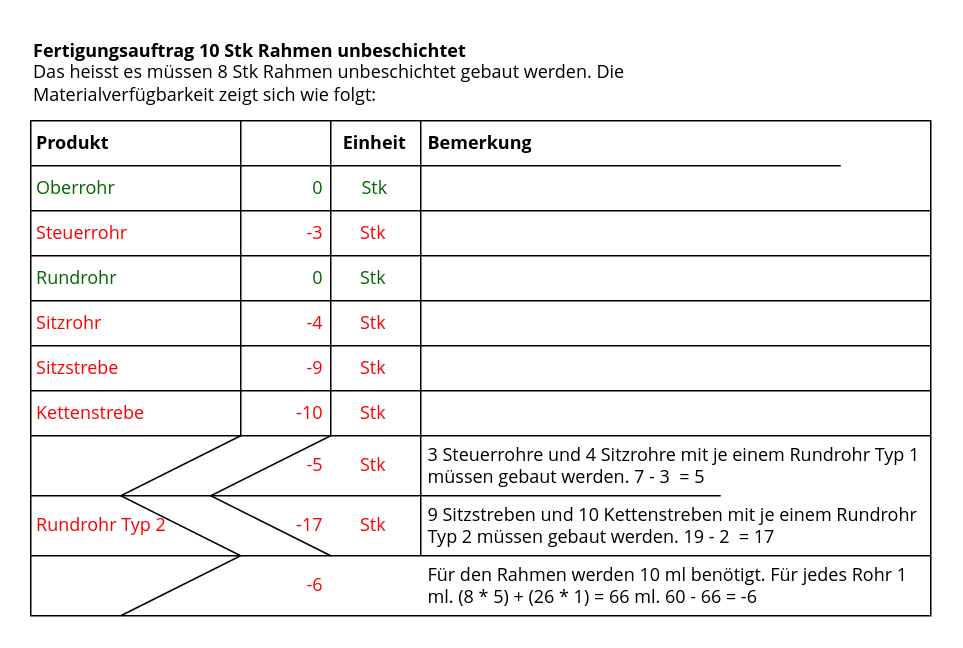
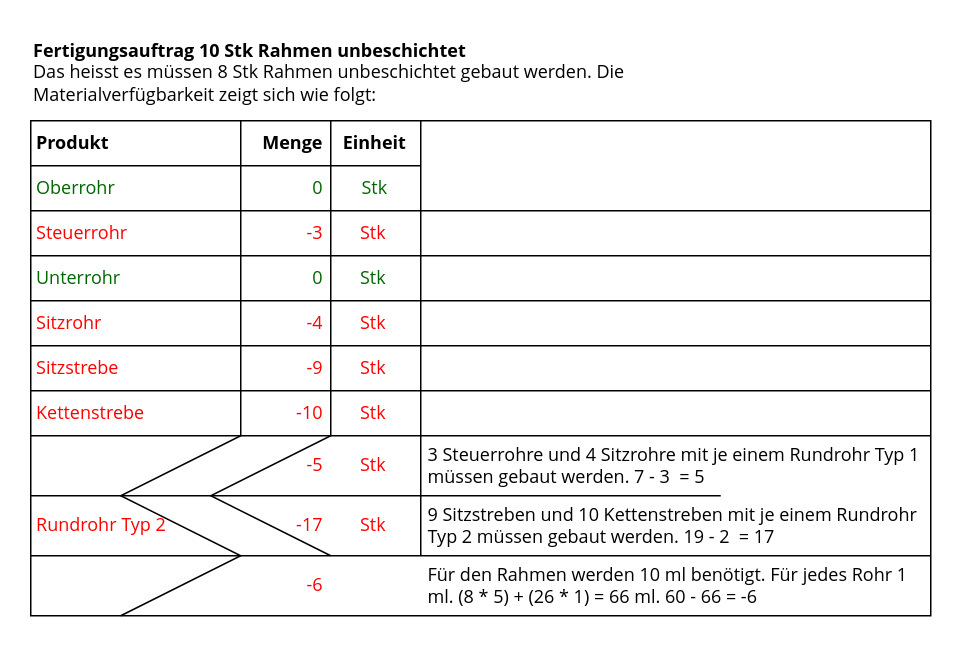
  <mxCell id="0" />
  <mxCell id="1" parent="0" />
  <mxCell id="2" value="&lt;b&gt;Fertigungsauftrag 10 Stk Rahmen unbeschichtet&lt;br&gt;&lt;/b&gt;Das heisst es müssen 8 Stk Rahmen unbeschichtet gebaut werden. Die Materialverfügbarkeit zeigt sich wie folgt:" style="text;html=1;strokeColor=none;fillColor=none;align=left;verticalAlign=top;whiteSpace=wrap;rounded=0;fontFamily=Open Sans;" vertex="1" parent="1"><mxGeometry x="20" y="20" width="400" height="60" as="geometry" /></mxCell>
  <mxCell id="3" value="" style="shape=table;html=1;whiteSpace=wrap;startSize=0;container=1;collapsible=0;childLayout=tableLayout;fontFamily=Open Sans;fontSize=12;align=left;spacingLeft=2;" vertex="1" parent="1"><mxGeometry x="20" y="80" width="600" height="330" as="geometry" /></mxCell>
  <mxCell id="4" value="" style="shape=partialRectangle;html=1;whiteSpace=wrap;collapsible=0;dropTarget=0;pointerEvents=0;fillColor=none;top=0;left=0;bottom=0;right=0;points=[[0,0.5],[1,0.5]];portConstraint=eastwest;fontFamily=Open Sans;spacingLeft=2;align=left;" vertex="1" parent="3"><mxGeometry width="600" height="30" as="geometry" /></mxCell>
  <mxCell id="5" value="&lt;b&gt;Produkt&lt;/b&gt;" style="shape=partialRectangle;html=1;whiteSpace=wrap;connectable=0;fillColor=none;top=0;left=0;bottom=0;right=0;overflow=hidden;align=left;fontFamily=Open Sans;spacingLeft=2;" vertex="1" parent="4"><mxGeometry width="140" height="30" as="geometry" /></mxCell>
+ <mxCell id="6" value="&lt;b&gt;Menge&lt;/b&gt;" style="shape=partialRectangle;html=1;whiteSpace=wrap;connectable=0;fillColor=none;top=0;left=0;bottom=0;right=0;overflow=hidden;fontFamily=Open Sans;spacingLeft=2;align=right;spacingRight=3;" vertex="1" parent="4"><mxGeometry x="140" width="60" height="30" as="geometry" /></mxCell>
  <mxCell id="7" value="Einheit" style="shape=partialRectangle;html=1;whiteSpace=wrap;connectable=0;fillColor=none;top=0;left=0;bottom=0;right=0;overflow=hidden;fontFamily=Open Sans;spacingLeft=2;align=center;spacingRight=3;fontStyle=1" vertex="1" parent="4"><mxGeometry x="200" width="60" height="30" as="geometry" /></mxCell>
- <mxCell id="8" value="Bemerkung" style="shape=partialRectangle;html=1;whiteSpace=wrap;connectable=0;fillColor=none;top=0;left=0;bottom=0;right=0;overflow=hidden;fontFamily=Open Sans;spacingLeft=3;align=left;fontStyle=1" vertex="1" parent="4"><mxGeometry x="260" width="340" height="30" as="geometry" /></mxCell>
  <mxCell id="9" value="" style="shape=partialRectangle;html=1;whiteSpace=wrap;collapsible=0;dropTarget=0;pointerEvents=0;fillColor=none;top=0;left=0;bottom=0;right=0;points=[[0,0.5],[1,0.5]];portConstraint=eastwest;fontFamily=Open Sans;spacingLeft=2;align=left;fontColor=#97D077;" vertex="1" parent="3"><mxGeometry y="30" width="600" height="30" as="geometry" /></mxCell>
  <mxCell id="10" value="&lt;font color=&quot;#006600&quot;&gt;Oberrohr&lt;/font&gt;" style="shape=partialRectangle;html=1;whiteSpace=wrap;connectable=0;fillColor=none;top=0;left=0;bottom=0;right=0;overflow=hidden;fontFamily=Open Sans;spacingLeft=2;align=left;" vertex="1" parent="9"><mxGeometry width="140" height="30" as="geometry" /></mxCell>
  <mxCell id="11" value="&lt;font color=&quot;#006600&quot;&gt;0&lt;/font&gt;" style="shape=partialRectangle;html=1;whiteSpace=wrap;connectable=0;fillColor=none;top=0;left=0;bottom=0;right=0;overflow=hidden;fontFamily=Open Sans;spacingLeft=2;align=right;spacingRight=3;" vertex="1" parent="9"><mxGeometry x="140" width="60" height="30" as="geometry" /></mxCell>
  <mxCell id="12" value="&lt;span&gt;&lt;font color=&quot;#006600&quot;&gt;Stk&lt;/font&gt;&lt;/span&gt;" style="shape=partialRectangle;html=1;whiteSpace=wrap;connectable=0;fillColor=none;top=0;left=0;bottom=0;right=0;overflow=hidden;fontFamily=Open Sans;spacingLeft=2;align=center;spacingRight=3;" vertex="1" parent="9"><mxGeometry x="200" width="60" height="30" as="geometry" /></mxCell>
  <mxCell id="13" value="" style="shape=partialRectangle;html=1;whiteSpace=wrap;connectable=0;fillColor=none;top=0;left=0;bottom=0;right=0;overflow=hidden;fontFamily=Open Sans;spacingLeft=3;align=left;" vertex="1" parent="9"><mxGeometry x="260" width="340" height="30" as="geometry" /></mxCell>
  <mxCell id="14" value="" style="shape=partialRectangle;html=1;whiteSpace=wrap;collapsible=0;dropTarget=0;pointerEvents=0;fillColor=none;top=0;left=0;bottom=0;right=0;points=[[0,0.5],[1,0.5]];portConstraint=eastwest;fontFamily=Open Sans;fontSize=12;align=left;fontColor=#FF0000;" vertex="1" parent="3"><mxGeometry y="60" width="600" height="30" as="geometry" /></mxCell>
  <mxCell id="15" value="Steuerrohr" style="shape=partialRectangle;html=1;whiteSpace=wrap;connectable=0;fillColor=none;top=0;left=0;bottom=0;right=0;overflow=hidden;align=left;fontFamily=Open Sans;spacingLeft=2;fontColor=#FF0000;" vertex="1" parent="14"><mxGeometry width="140" height="30" as="geometry" /></mxCell>
  <mxCell id="16" value="-3" style="shape=partialRectangle;html=1;whiteSpace=wrap;connectable=0;fillColor=none;top=0;left=0;bottom=0;right=0;overflow=hidden;align=right;fontFamily=Open Sans;spacingRight=3;fontColor=#FF0000;" vertex="1" parent="14"><mxGeometry x="140" width="60" height="30" as="geometry" /></mxCell>
  <mxCell id="17" value="&lt;span style=&quot;&quot;&gt;Stk&lt;/span&gt;" style="shape=partialRectangle;html=1;whiteSpace=wrap;connectable=0;fillColor=none;top=0;left=0;bottom=0;right=0;overflow=hidden;align=center;fontFamily=Open Sans;spacingRight=3;fontColor=#FF0000;" vertex="1" parent="14"><mxGeometry x="200" width="60" height="30" as="geometry" /></mxCell>
  <mxCell id="18" value="" style="shape=partialRectangle;html=1;whiteSpace=wrap;connectable=0;fillColor=none;top=0;left=0;bottom=0;right=0;overflow=hidden;align=left;fontFamily=Open Sans;spacingLeft=3;fontColor=#FF0000;" vertex="1" parent="14"><mxGeometry x="260" width="340" height="30" as="geometry" /></mxCell>
  <mxCell id="19" value="" style="shape=partialRectangle;html=1;whiteSpace=wrap;collapsible=0;dropTarget=0;pointerEvents=0;fillColor=none;top=0;left=0;bottom=0;right=0;points=[[0,0.5],[1,0.5]];portConstraint=eastwest;fontFamily=Open Sans;fontSize=12;align=left;fontColor=#006600;" vertex="1" parent="3"><mxGeometry y="90" width="600" height="30" as="geometry" /></mxCell>
- <mxCell id="20" value="&lt;meta charset=&quot;utf-8&quot;&gt;Rundrohr" style="shape=partialRectangle;html=1;whiteSpace=wrap;connectable=0;fillColor=none;top=0;left=0;bottom=0;right=0;overflow=hidden;align=left;fontFamily=Open Sans;spacingLeft=2;fontColor=#006600;" vertex="1" parent="19"><mxGeometry width="140" height="30" as="geometry" /></mxCell>
+ <mxCell id="20" value="&lt;meta charset=&quot;utf-8&quot;&gt;Unterrohr" style="shape=partialRectangle;html=1;whiteSpace=wrap;connectable=0;fillColor=none;top=0;left=0;bottom=0;right=0;overflow=hidden;align=left;fontFamily=Open Sans;spacingLeft=2;fontColor=#006600;" vertex="1" parent="19"><mxGeometry width="140" height="30" as="geometry" /></mxCell>
  <mxCell id="21" value="0" style="shape=partialRectangle;html=1;whiteSpace=wrap;connectable=0;fillColor=none;top=0;left=0;bottom=0;right=0;overflow=hidden;align=right;fontFamily=Open Sans;spacingRight=3;fontColor=#006600;" vertex="1" parent="19"><mxGeometry x="140" width="60" height="30" as="geometry" /></mxCell>
  <mxCell id="22" value="&lt;span style=&quot;&quot;&gt;Stk&lt;/span&gt;" style="shape=partialRectangle;html=1;whiteSpace=wrap;connectable=0;fillColor=none;top=0;left=0;bottom=0;right=0;overflow=hidden;align=center;fontFamily=Open Sans;spacingRight=3;fontColor=#006600;" vertex="1" parent="19"><mxGeometry x="200" width="60" height="30" as="geometry" /></mxCell>
  <mxCell id="23" value="" style="shape=partialRectangle;html=1;whiteSpace=wrap;connectable=0;fillColor=none;top=0;left=0;bottom=0;right=0;overflow=hidden;align=left;fontFamily=Open Sans;spacingLeft=3;fontColor=#006600;" vertex="1" parent="19"><mxGeometry x="260" width="340" height="30" as="geometry" /></mxCell>
  <mxCell id="24" value="" style="shape=partialRectangle;html=1;whiteSpace=wrap;collapsible=0;dropTarget=0;pointerEvents=0;fillColor=none;top=0;left=0;bottom=0;right=0;points=[[0,0.5],[1,0.5]];portConstraint=eastwest;strokeColor=#000000;fontFamily=Open Sans;fontSize=12;align=left;" vertex="1" parent="3"><mxGeometry y="120" width="600" height="30" as="geometry" /></mxCell>
  <mxCell id="25" value="Sitzrohr" style="shape=partialRectangle;html=1;whiteSpace=wrap;connectable=0;fillColor=none;top=0;left=0;bottom=0;right=0;overflow=hidden;fontFamily=Open Sans;align=left;spacingLeft=2;fontColor=#FF0000;" vertex="1" parent="24"><mxGeometry width="140" height="30" as="geometry" /></mxCell>
  <mxCell id="26" value="-4" style="shape=partialRectangle;html=1;whiteSpace=wrap;connectable=0;fillColor=none;top=0;left=0;bottom=0;right=0;overflow=hidden;fontFamily=Open Sans;align=right;spacingRight=3;fontColor=#FF0000;" vertex="1" parent="24"><mxGeometry x="140" width="60" height="30" as="geometry" /></mxCell>
  <mxCell id="27" value="&lt;span style=&quot;&quot;&gt;Stk&lt;/span&gt;" style="shape=partialRectangle;html=1;whiteSpace=wrap;connectable=0;fillColor=none;top=0;left=0;bottom=0;right=0;overflow=hidden;fontFamily=Open Sans;align=center;spacingRight=3;fontColor=#FF0000;" vertex="1" parent="24"><mxGeometry x="200" width="60" height="30" as="geometry" /></mxCell>
  <mxCell id="28" value="" style="shape=partialRectangle;html=1;whiteSpace=wrap;connectable=0;fillColor=none;top=0;left=0;bottom=0;right=0;overflow=hidden;fontFamily=Open Sans;align=left;spacingLeft=3;" vertex="1" parent="24"><mxGeometry x="260" width="340" height="30" as="geometry" /></mxCell>
  <mxCell id="29" value="" style="shape=partialRectangle;html=1;whiteSpace=wrap;collapsible=0;dropTarget=0;pointerEvents=0;fillColor=none;top=0;left=0;bottom=0;right=0;points=[[0,0.5],[1,0.5]];portConstraint=eastwest;strokeColor=#000000;fontFamily=Open Sans;fontSize=12;align=left;" vertex="1" parent="3"><mxGeometry y="150" width="600" height="30" as="geometry" /></mxCell>
  <mxCell id="30" value="&lt;meta charset=&quot;utf-8&quot;&gt;Sitzstrebe" style="shape=partialRectangle;html=1;whiteSpace=wrap;connectable=0;fillColor=none;top=0;left=0;bottom=0;right=0;overflow=hidden;fontFamily=Open Sans;align=left;spacingLeft=2;fontColor=#FF0000;" vertex="1" parent="29"><mxGeometry width="140" height="30" as="geometry" /></mxCell>
  <mxCell id="31" value="-9" style="shape=partialRectangle;html=1;whiteSpace=wrap;connectable=0;fillColor=none;top=0;left=0;bottom=0;right=0;overflow=hidden;fontFamily=Open Sans;align=right;spacingRight=3;fontColor=#FF0000;" vertex="1" parent="29"><mxGeometry x="140" width="60" height="30" as="geometry" /></mxCell>
  <mxCell id="32" value="&lt;span style=&quot;&quot;&gt;Stk&lt;/span&gt;" style="shape=partialRectangle;html=1;whiteSpace=wrap;connectable=0;fillColor=none;top=0;left=0;bottom=0;right=0;overflow=hidden;fontFamily=Open Sans;align=center;spacingRight=3;fontColor=#FF0000;" vertex="1" parent="29"><mxGeometry x="200" width="60" height="30" as="geometry" /></mxCell>
  <mxCell id="33" value="" style="shape=partialRectangle;html=1;whiteSpace=wrap;connectable=0;fillColor=none;top=0;left=0;bottom=0;right=0;overflow=hidden;fontFamily=Open Sans;align=left;spacingLeft=3;" vertex="1" parent="29"><mxGeometry x="260" width="340" height="30" as="geometry" /></mxCell>
  <mxCell id="34" value="" style="shape=partialRectangle;html=1;whiteSpace=wrap;collapsible=0;dropTarget=0;pointerEvents=0;fillColor=none;top=0;left=0;bottom=0;right=0;points=[[0,0.5],[1,0.5]];portConstraint=eastwest;strokeColor=#000000;fontFamily=Open Sans;fontSize=12;align=left;" vertex="1" parent="3"><mxGeometry y="180" width="600" height="30" as="geometry" /></mxCell>
  <mxCell id="35" value="&lt;meta charset=&quot;utf-8&quot;&gt;Kettenstrebe" style="shape=partialRectangle;html=1;whiteSpace=wrap;connectable=0;fillColor=none;top=0;left=0;bottom=0;right=0;overflow=hidden;fontFamily=Open Sans;align=left;spacingLeft=2;fontColor=#FF0000;" vertex="1" parent="34"><mxGeometry width="140" height="30" as="geometry" /></mxCell>
  <mxCell id="36" value="-10" style="shape=partialRectangle;html=1;whiteSpace=wrap;connectable=0;fillColor=none;top=0;left=0;bottom=0;right=0;overflow=hidden;fontFamily=Open Sans;align=right;spacingRight=3;fontColor=#FF0000;" vertex="1" parent="34"><mxGeometry x="140" width="60" height="30" as="geometry" /></mxCell>
  <mxCell id="37" value="&lt;span style=&quot;&quot;&gt;Stk&lt;/span&gt;" style="shape=partialRectangle;html=1;whiteSpace=wrap;connectable=0;fillColor=none;top=0;left=0;bottom=0;right=0;overflow=hidden;fontFamily=Open Sans;align=center;spacingRight=3;fontColor=#FF0000;" vertex="1" parent="34"><mxGeometry x="200" width="60" height="30" as="geometry" /></mxCell>
  <mxCell id="38" value="" style="shape=partialRectangle;html=1;whiteSpace=wrap;connectable=0;fillColor=none;top=0;left=0;bottom=0;right=0;overflow=hidden;fontFamily=Open Sans;align=left;spacingLeft=3;" vertex="1" parent="34"><mxGeometry x="260" width="340" height="30" as="geometry" /></mxCell>
  <mxCell id="39" value="" style="shape=partialRectangle;html=1;whiteSpace=wrap;collapsible=0;dropTarget=0;pointerEvents=0;fillColor=none;top=0;left=0;bottom=0;right=0;points=[[0,0.5],[1,0.5]];portConstraint=eastwest;strokeColor=#000000;fontFamily=Open Sans;fontSize=12;align=left;" vertex="1" parent="3"><mxGeometry y="210" width="600" height="40" as="geometry" /></mxCell>
  <mxCell id="40" value="-5" style="shape=partialRectangle;html=1;whiteSpace=wrap;connectable=0;fillColor=none;top=0;left=0;bottom=0;right=0;overflow=hidden;fontFamily=Open Sans;align=right;spacingRight=3;fontColor=#FF0000;" vertex="1" parent="39"><mxGeometry x="140" width="60" height="40" as="geometry" /></mxCell>
  <mxCell id="41" value="&lt;span style=&quot;&quot;&gt;Stk&lt;/span&gt;" style="shape=partialRectangle;html=1;whiteSpace=wrap;connectable=0;fillColor=none;top=0;left=0;bottom=0;right=0;overflow=hidden;fontFamily=Open Sans;align=center;spacingRight=3;fontColor=#FF0000;" vertex="1" parent="39"><mxGeometry x="200" width="60" height="40" as="geometry" /></mxCell>
  <mxCell id="42" value="3 Steuerrohre und 4 Sitzrohre mit je einem Rundrohr Typ 1 müssen gebaut werden. 7 - 3&amp;nbsp; = 5" style="shape=partialRectangle;html=1;whiteSpace=wrap;connectable=0;fillColor=none;top=0;left=0;bottom=0;right=0;overflow=hidden;fontFamily=Open Sans;align=left;spacingLeft=3;" vertex="1" parent="39"><mxGeometry x="260" width="340" height="40" as="geometry" /></mxCell>
  <mxCell id="43" value="" style="shape=partialRectangle;html=1;whiteSpace=wrap;collapsible=0;dropTarget=0;pointerEvents=0;fillColor=none;top=0;left=0;bottom=0;right=0;points=[[0,0.5],[1,0.5]];portConstraint=eastwest;strokeColor=#000000;fontFamily=Open Sans;fontSize=12;align=left;" vertex="1" parent="3"><mxGeometry y="250" width="600" height="40" as="geometry" /></mxCell>
  <mxCell id="44" value="Rundrohr Typ 2" style="shape=partialRectangle;html=1;whiteSpace=wrap;connectable=0;fillColor=none;top=0;left=0;bottom=0;right=0;overflow=hidden;fontFamily=Open Sans;align=left;spacingLeft=2;fontColor=#FF0000;" vertex="1" parent="43"><mxGeometry width="140" height="40" as="geometry" /></mxCell>
  <mxCell id="45" value="-17" style="shape=partialRectangle;html=1;whiteSpace=wrap;connectable=0;fillColor=none;top=0;left=0;bottom=0;right=0;overflow=hidden;fontFamily=Open Sans;align=right;spacingRight=3;fontColor=#FF0000;" vertex="1" parent="43"><mxGeometry x="140" width="60" height="40" as="geometry" /></mxCell>
  <mxCell id="46" value="&lt;span style=&quot;&quot;&gt;Stk&lt;/span&gt;" style="shape=partialRectangle;html=1;whiteSpace=wrap;connectable=0;fillColor=none;top=0;left=0;bottom=0;right=0;overflow=hidden;fontFamily=Open Sans;align=center;spacingRight=3;fontColor=#FF0000;" vertex="1" parent="43"><mxGeometry x="200" width="60" height="40" as="geometry" /></mxCell>
  <mxCell id="47" value="&lt;span&gt;9 Sitzstreben und 10 Kettenstreben mit je einem Rundrohr Typ 2 müssen gebaut werden. 19 - 2&amp;nbsp; = 17&lt;/span&gt;" style="shape=partialRectangle;html=1;whiteSpace=wrap;connectable=0;fillColor=none;top=0;left=0;bottom=0;right=0;overflow=hidden;fontFamily=Open Sans;align=left;spacingLeft=3;" vertex="1" parent="43"><mxGeometry x="260" width="340" height="40" as="geometry" /></mxCell>
  <mxCell id="48" style="shape=partialRectangle;html=1;whiteSpace=wrap;collapsible=0;dropTarget=0;pointerEvents=0;fillColor=none;top=0;left=0;bottom=0;right=0;points=[[0,0.5],[1,0.5]];portConstraint=eastwest;strokeColor=#000000;fontFamily=Open Sans;fontSize=12;align=left;fontColor=#FF0000;" vertex="1" parent="3"><mxGeometry y="290" width="600" height="40" as="geometry" /></mxCell>
  <mxCell id="49" value="-6" style="shape=partialRectangle;html=1;whiteSpace=wrap;connectable=0;fillColor=none;top=0;left=0;bottom=0;right=0;overflow=hidden;fontFamily=Open Sans;align=right;spacingRight=3;fontColor=#FF0000;" vertex="1" parent="48"><mxGeometry x="140" width="60" height="40" as="geometry" /></mxCell>
  <mxCell id="50" value="&lt;font color=&quot;#000000&quot;&gt;Für den Rahmen werden 10 ml benötigt. Für jedes Rohr 1 ml. (8 * 5) + (26 * 1) = 66 ml. 60 - 66 = -6&lt;/font&gt;" style="shape=partialRectangle;html=1;whiteSpace=wrap;connectable=0;fillColor=none;top=0;left=0;bottom=0;right=0;overflow=hidden;fontFamily=Open Sans;align=left;spacingLeft=3;fontColor=#FF0000;" vertex="1" parent="48"><mxGeometry x="260" width="340" height="40" as="geometry" /></mxCell>
